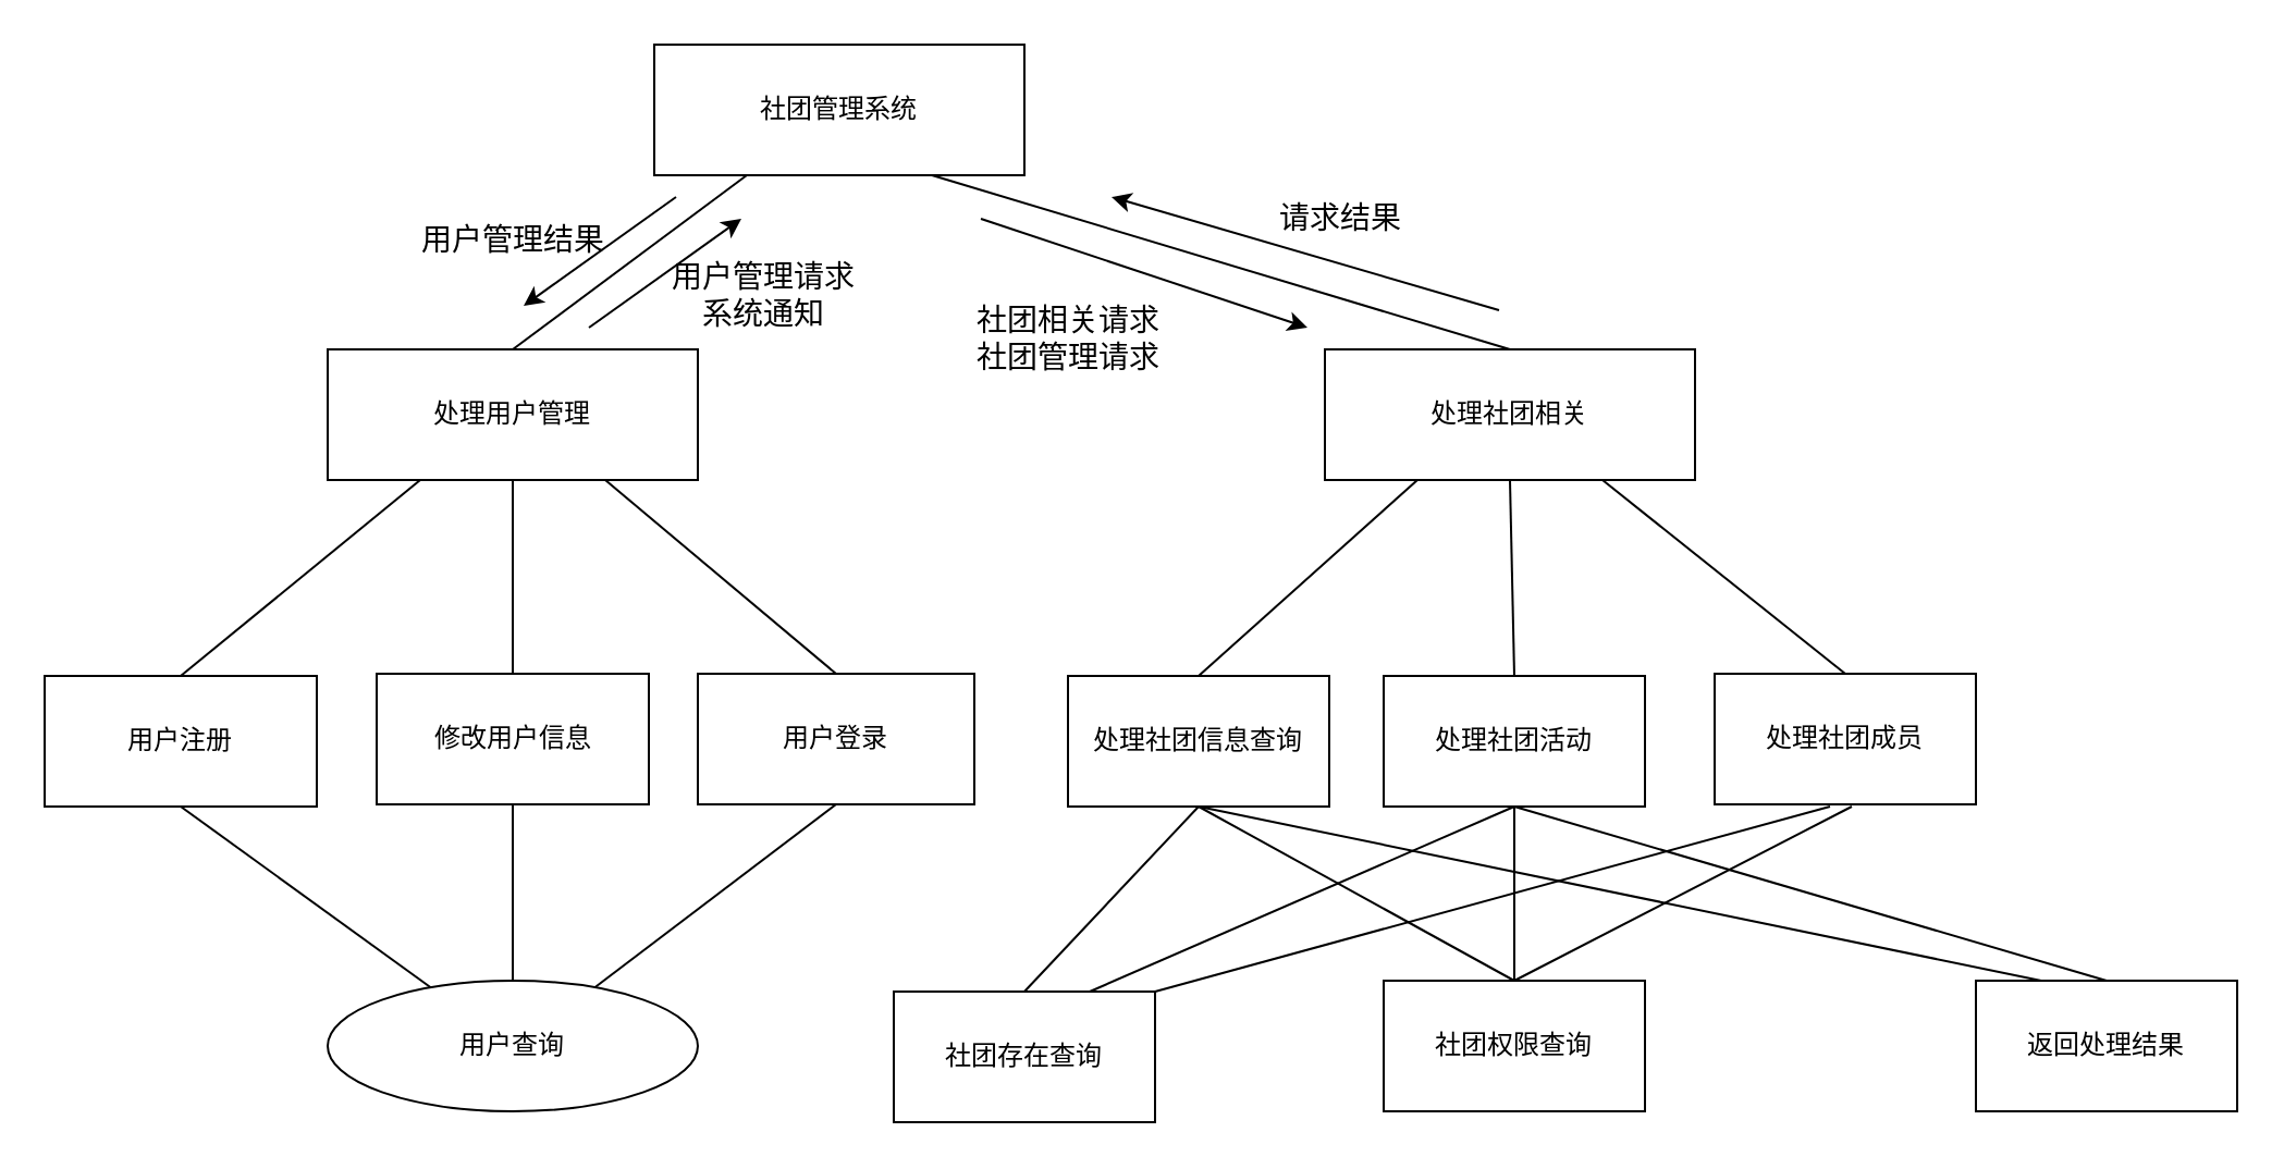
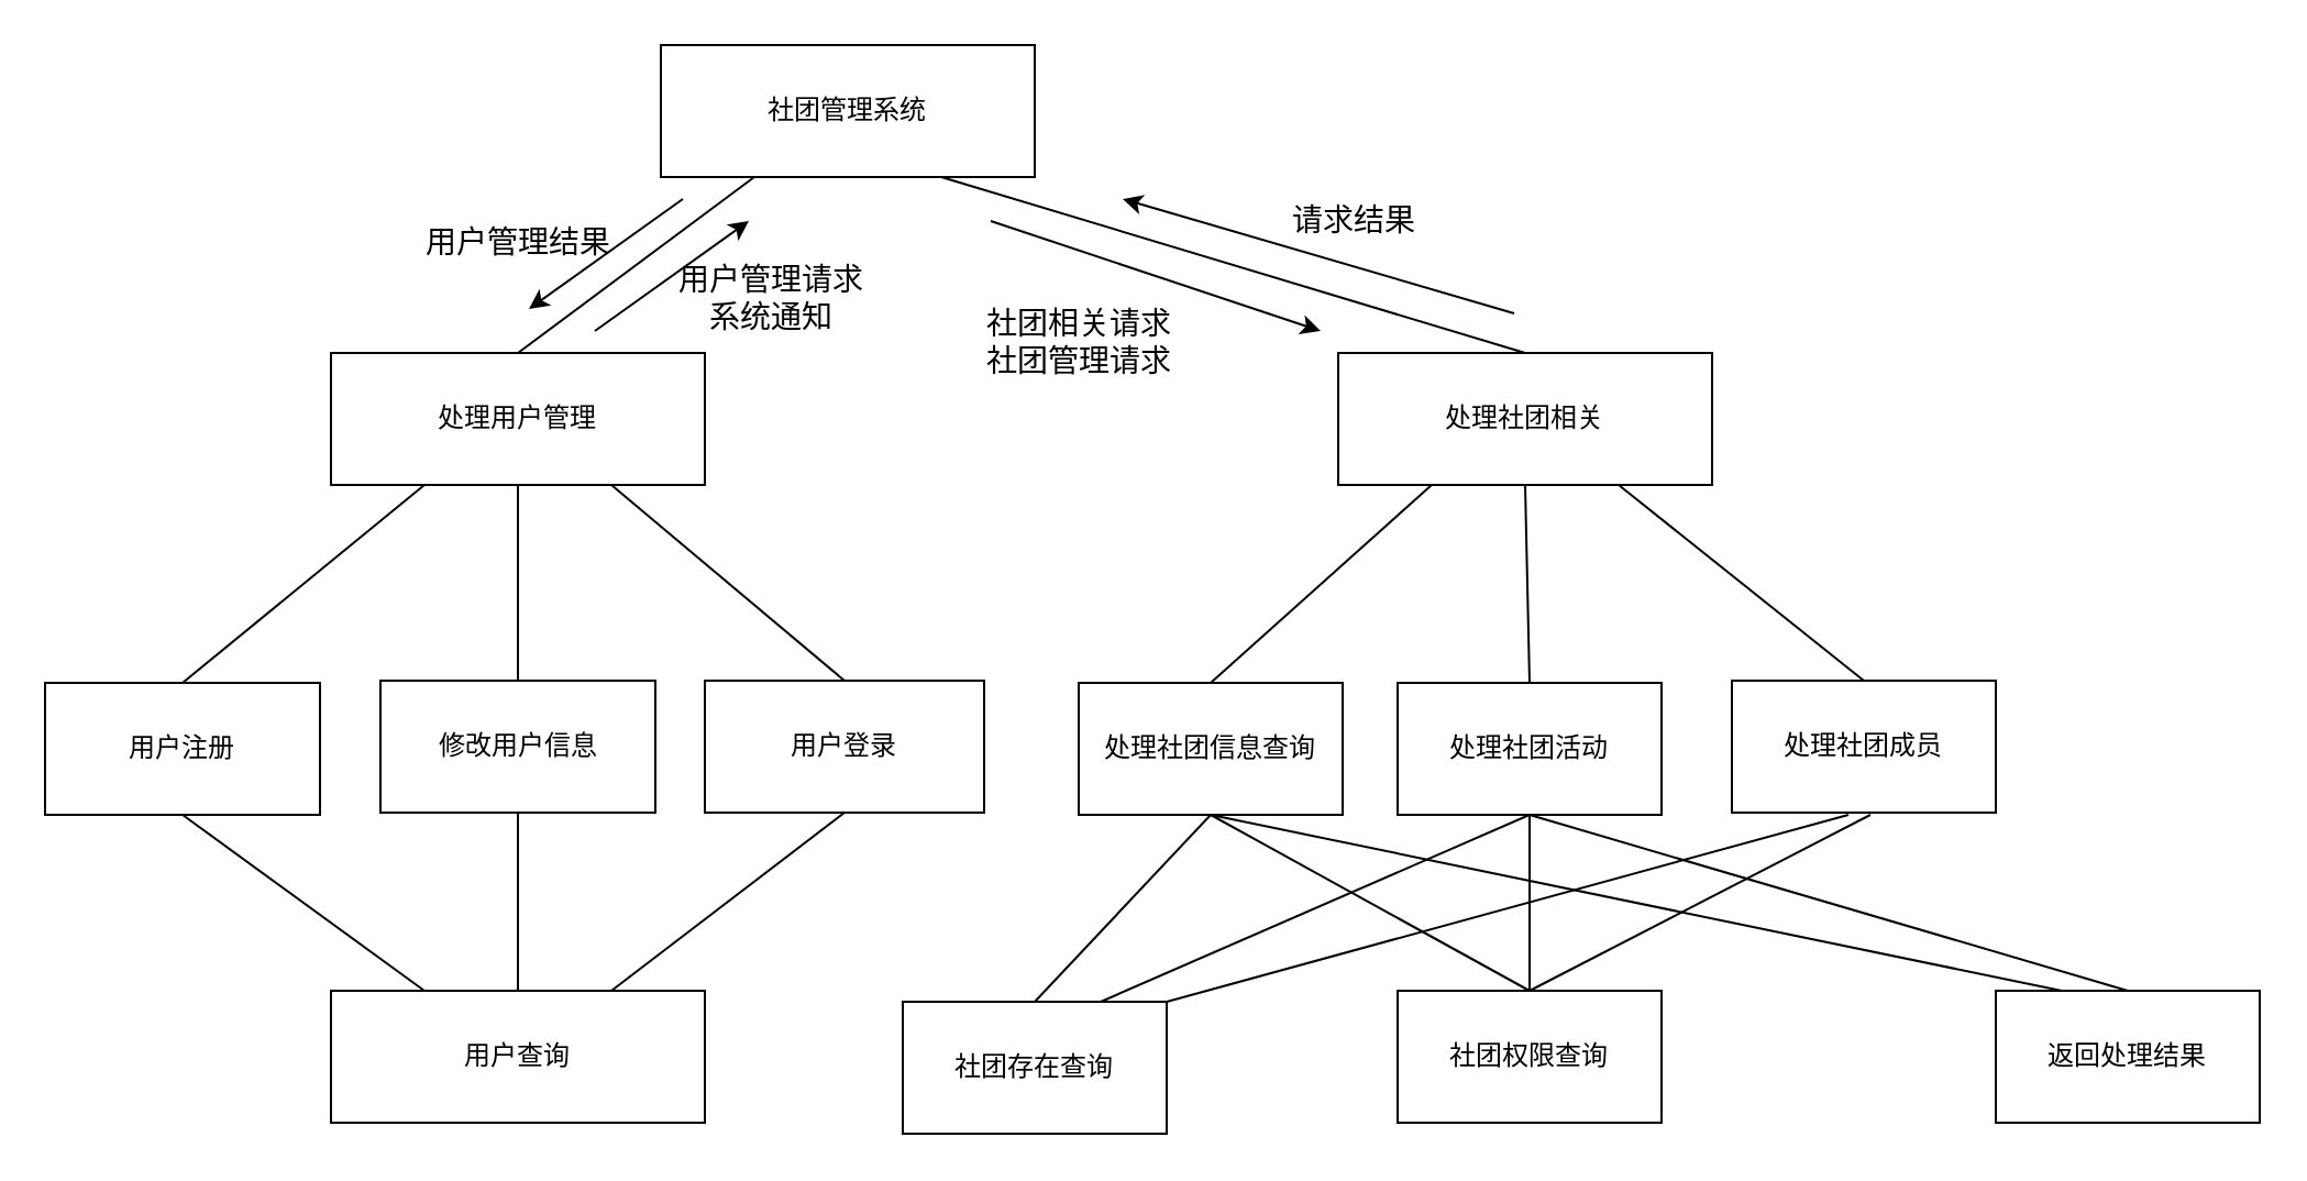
  <mxCell id="0" />
  <mxCell id="1" parent="0" />
  <mxCell id="2" value="社团管理系统" style="rounded=0;whiteSpace=wrap;html=1;" parent="1" vertex="1"><mxGeometry x="300" y="20" width="170" height="60" as="geometry" /></mxCell>
  <mxCell id="3" value="处理用户管理" style="rounded=0;whiteSpace=wrap;html=1;" parent="1" vertex="1"><mxGeometry x="150" y="160" width="170" height="60" as="geometry" /></mxCell>
  <mxCell id="4" value="处理社团相关" style="rounded=0;whiteSpace=wrap;html=1;" parent="1" vertex="1"><mxGeometry x="608" y="160" width="170" height="60" as="geometry" /></mxCell>
  <mxCell id="5" value="&lt;font style=&quot;font-size: 14px&quot;&gt;用户管理请求&lt;br&gt;系统通知&lt;/font&gt;" style="text;html=1;align=center;verticalAlign=middle;resizable=0;points=[];autosize=1;" parent="1" vertex="1"><mxGeometry x="300" y="120" width="100" height="30" as="geometry" /></mxCell>
  <mxCell id="6" value="" style="endArrow=none;html=1;exitX=0.5;exitY=0;exitDx=0;exitDy=0;entryX=0.25;entryY=1;entryDx=0;entryDy=0;" parent="1" source="3" target="2" edge="1"><mxGeometry width="50" height="50" relative="1" as="geometry"><mxPoint x="340" y="160" as="sourcePoint" /><mxPoint x="390" y="110" as="targetPoint" /></mxGeometry></mxCell>
  <mxCell id="7" value="" style="endArrow=classic;html=1;" parent="1" edge="1"><mxGeometry width="50" height="50" relative="1" as="geometry"><mxPoint x="270" y="150" as="sourcePoint" /><mxPoint x="340" y="100" as="targetPoint" /></mxGeometry></mxCell>
  <mxCell id="8" value="" style="endArrow=classic;html=1;" parent="1" edge="1"><mxGeometry width="50" height="50" relative="1" as="geometry"><mxPoint x="310" y="90" as="sourcePoint" /><mxPoint x="240" y="140" as="targetPoint" /></mxGeometry></mxCell>
  <mxCell id="9" value="&lt;font style=&quot;font-size: 14px&quot;&gt;用户管理结果&lt;/font&gt;" style="text;html=1;align=center;verticalAlign=middle;resizable=0;points=[];autosize=1;" parent="1" vertex="1"><mxGeometry x="185" y="100" width="100" height="20" as="geometry" /></mxCell>
  <mxCell id="10" value="" style="endArrow=none;html=1;entryX=0.75;entryY=1;entryDx=0;entryDy=0;exitX=0.5;exitY=0;exitDx=0;exitDy=0;" parent="1" source="4" target="2" edge="1"><mxGeometry width="50" height="50" relative="1" as="geometry"><mxPoint x="340" y="150" as="sourcePoint" /><mxPoint x="390" y="100" as="targetPoint" /></mxGeometry></mxCell>
  <mxCell id="11" value="" style="endArrow=classic;html=1;" parent="1" edge="1"><mxGeometry width="50" height="50" relative="1" as="geometry"><mxPoint x="688" y="142" as="sourcePoint" /><mxPoint x="510" y="90" as="targetPoint" /></mxGeometry></mxCell>
  <mxCell id="12" value="" style="endArrow=classic;html=1;" parent="1" edge="1"><mxGeometry width="50" height="50" relative="1" as="geometry"><mxPoint x="450" y="100" as="sourcePoint" /><mxPoint x="600" y="150" as="targetPoint" /></mxGeometry></mxCell>
  <mxCell id="13" value="&lt;span style=&quot;font-size: 14px&quot;&gt;社团相关请求&lt;br&gt;社团管理请求&lt;/span&gt;" style="text;html=1;align=center;verticalAlign=middle;resizable=0;points=[];autosize=1;" parent="1" vertex="1"><mxGeometry x="440" y="140" width="100" height="30" as="geometry" /></mxCell>
  <mxCell id="14" value="&lt;span style=&quot;font-size: 14px&quot;&gt;请求结果&lt;/span&gt;" style="text;html=1;align=center;verticalAlign=middle;resizable=0;points=[];autosize=1;" parent="1" vertex="1"><mxGeometry x="580" y="90" width="70" height="20" as="geometry" /></mxCell>
  <mxCell id="15" value="处理社团信息查询" style="rounded=0;whiteSpace=wrap;html=1;" parent="1" vertex="1"><mxGeometry x="490" y="310" width="120" height="60" as="geometry" /></mxCell>
  <mxCell id="16" value="处理社团活动" style="rounded=0;whiteSpace=wrap;html=1;" parent="1" vertex="1"><mxGeometry x="635" y="310" width="120" height="60" as="geometry" /></mxCell>
  <mxCell id="17" value="处理社团成员" style="rounded=0;whiteSpace=wrap;html=1;" parent="1" vertex="1"><mxGeometry x="787" y="309" width="120" height="60" as="geometry" /></mxCell>
  <mxCell id="18" value="" style="endArrow=none;html=1;entryX=0.25;entryY=1;entryDx=0;entryDy=0;exitX=0.5;exitY=0;exitDx=0;exitDy=0;" parent="1" source="15" target="4" edge="1"><mxGeometry width="50" height="50" relative="1" as="geometry"><mxPoint x="538" y="230" as="sourcePoint" /><mxPoint x="588" y="180" as="targetPoint" /></mxGeometry></mxCell>
  <mxCell id="19" value="" style="endArrow=none;html=1;entryX=0.5;entryY=1;entryDx=0;entryDy=0;exitX=0.5;exitY=0;exitDx=0;exitDy=0;" parent="1" source="16" target="4" edge="1"><mxGeometry width="50" height="50" relative="1" as="geometry"><mxPoint x="578" y="320" as="sourcePoint" /><mxPoint x="660.5" y="230" as="targetPoint" /></mxGeometry></mxCell>
  <mxCell id="20" value="" style="endArrow=none;html=1;entryX=0.75;entryY=1;entryDx=0;entryDy=0;exitX=0.5;exitY=0;exitDx=0;exitDy=0;" parent="1" source="17" target="4" edge="1"><mxGeometry width="50" height="50" relative="1" as="geometry"><mxPoint x="720" y="320" as="sourcePoint" /><mxPoint x="703" y="230" as="targetPoint" /></mxGeometry></mxCell>
  <mxCell id="21" value="返回处理结果" style="rounded=0;whiteSpace=wrap;html=1;" parent="1" vertex="1"><mxGeometry x="907" y="450" width="120" height="60" as="geometry" /></mxCell>
  <mxCell id="22" value="" style="endArrow=none;html=1;entryX=0.5;entryY=1;entryDx=0;entryDy=0;exitX=0.5;exitY=0;exitDx=0;exitDy=0;" parent="1" source="21" target="16" edge="1"><mxGeometry width="50" height="50" relative="1" as="geometry"><mxPoint x="538" y="460" as="sourcePoint" /><mxPoint x="588" y="410" as="targetPoint" /></mxGeometry></mxCell>
  <mxCell id="23" value="" style="endArrow=none;html=1;entryX=0.5;entryY=1;entryDx=0;entryDy=0;exitX=0.25;exitY=0;exitDx=0;exitDy=0;" parent="1" source="21" target="15" edge="1"><mxGeometry width="50" height="50" relative="1" as="geometry"><mxPoint x="736" y="440" as="sourcePoint" /><mxPoint x="857" y="379" as="targetPoint" /></mxGeometry></mxCell>
- <mxCell id="24" value="用户查询" style="ellipse;whiteSpace=wrap;html=1;" parent="1" vertex="1"><mxGeometry x="150" y="450" width="170" height="60" as="geometry" /></mxCell>
+ <mxCell id="24" value="用户查询" style="rounded=0;whiteSpace=wrap;html=1;" parent="1" vertex="1"><mxGeometry x="150" y="450" width="170" height="60" as="geometry" /></mxCell>
  <mxCell id="25" value="用户注册" style="rounded=0;whiteSpace=wrap;html=1;" parent="1" vertex="1"><mxGeometry x="20" y="310" width="125" height="60" as="geometry" /></mxCell>
  <mxCell id="26" value="用户登录" style="rounded=0;whiteSpace=wrap;html=1;" parent="1" vertex="1"><mxGeometry x="320" y="309" width="127" height="60" as="geometry" /></mxCell>
  <mxCell id="27" value="" style="endArrow=none;html=1;entryX=0.25;entryY=1;entryDx=0;entryDy=0;exitX=0.5;exitY=0;exitDx=0;exitDy=0;" parent="1" source="25" target="3" edge="1"><mxGeometry width="50" height="50" relative="1" as="geometry"><mxPoint x="440" y="340" as="sourcePoint" /><mxPoint x="490" y="290" as="targetPoint" /></mxGeometry></mxCell>
  <mxCell id="28" value="" style="endArrow=none;html=1;entryX=0.75;entryY=1;entryDx=0;entryDy=0;exitX=0.5;exitY=0;exitDx=0;exitDy=0;" parent="1" source="26" target="3" edge="1"><mxGeometry width="50" height="50" relative="1" as="geometry"><mxPoint x="132.5" y="320" as="sourcePoint" /><mxPoint x="202.5" y="230" as="targetPoint" /></mxGeometry></mxCell>
  <mxCell id="29" value="修改用户信息" style="rounded=0;whiteSpace=wrap;html=1;" parent="1" vertex="1"><mxGeometry x="172.5" y="309" width="125" height="60" as="geometry" /></mxCell>
  <mxCell id="30" value="" style="endArrow=none;html=1;entryX=0.5;entryY=1;entryDx=0;entryDy=0;exitX=0.5;exitY=0;exitDx=0;exitDy=0;" parent="1" source="29" target="3" edge="1"><mxGeometry width="50" height="50" relative="1" as="geometry"><mxPoint x="440" y="340" as="sourcePoint" /><mxPoint x="490" y="290" as="targetPoint" /></mxGeometry></mxCell>
  <mxCell id="31" value="" style="endArrow=none;html=1;entryX=0.5;entryY=1;entryDx=0;entryDy=0;exitX=0.5;exitY=0;exitDx=0;exitDy=0;" parent="1" source="24" target="29" edge="1"><mxGeometry width="50" height="50" relative="1" as="geometry"><mxPoint x="440" y="340" as="sourcePoint" /><mxPoint x="490" y="290" as="targetPoint" /></mxGeometry></mxCell>
  <mxCell id="32" value="" style="endArrow=none;html=1;entryX=0.5;entryY=1;entryDx=0;entryDy=0;exitX=0.75;exitY=0;exitDx=0;exitDy=0;" parent="1" source="24" target="26" edge="1"><mxGeometry width="50" height="50" relative="1" as="geometry"><mxPoint x="245" y="450" as="sourcePoint" /><mxPoint x="245" y="379" as="targetPoint" /></mxGeometry></mxCell>
  <mxCell id="33" value="" style="endArrow=none;html=1;entryX=0.5;entryY=1;entryDx=0;entryDy=0;exitX=0.25;exitY=0;exitDx=0;exitDy=0;" parent="1" source="24" target="25" edge="1"><mxGeometry width="50" height="50" relative="1" as="geometry"><mxPoint x="287.5" y="450" as="sourcePoint" /><mxPoint x="393.5" y="379" as="targetPoint" /></mxGeometry></mxCell>
  <mxCell id="34" value="社团权限查询" style="rounded=0;whiteSpace=wrap;html=1;" parent="1" vertex="1"><mxGeometry x="635" y="450" width="120" height="60" as="geometry" /></mxCell>
  <mxCell id="35" value="社团存在查询" style="rounded=0;whiteSpace=wrap;html=1;" parent="1" vertex="1"><mxGeometry x="410" y="455" width="120" height="60" as="geometry" /></mxCell>
  <mxCell id="36" value="" style="endArrow=none;html=1;exitX=0.5;exitY=0;exitDx=0;exitDy=0;entryX=0.5;entryY=1;entryDx=0;entryDy=0;" parent="1" source="35" target="15" edge="1"><mxGeometry width="50" height="50" relative="1" as="geometry"><mxPoint x="440" y="340" as="sourcePoint" /><mxPoint x="490" y="290" as="targetPoint" /></mxGeometry></mxCell>
  <mxCell id="37" value="" style="endArrow=none;html=1;entryX=0.5;entryY=1;entryDx=0;entryDy=0;exitX=0.75;exitY=0;exitDx=0;exitDy=0;" parent="1" source="35" target="16" edge="1"><mxGeometry width="50" height="50" relative="1" as="geometry"><mxPoint x="490" y="450" as="sourcePoint" /><mxPoint x="560" y="380" as="targetPoint" /></mxGeometry></mxCell>
  <mxCell id="38" value="" style="endArrow=none;html=1;exitX=1;exitY=0;exitDx=0;exitDy=0;" parent="1" source="35" edge="1"><mxGeometry width="50" height="50" relative="1" as="geometry"><mxPoint x="560" y="440" as="sourcePoint" /><mxPoint x="840" y="370" as="targetPoint" /></mxGeometry></mxCell>
  <mxCell id="39" value="" style="endArrow=none;html=1;exitX=0.5;exitY=0;exitDx=0;exitDy=0;" parent="1" source="34" edge="1"><mxGeometry width="50" height="50" relative="1" as="geometry"><mxPoint x="440" y="340" as="sourcePoint" /><mxPoint x="695" y="370" as="targetPoint" /></mxGeometry></mxCell>
  <mxCell id="40" value="" style="endArrow=none;html=1;exitX=0.5;exitY=0;exitDx=0;exitDy=0;" parent="1" source="34" edge="1"><mxGeometry width="50" height="50" relative="1" as="geometry"><mxPoint x="440" y="340" as="sourcePoint" /><mxPoint x="550" y="370" as="targetPoint" /></mxGeometry></mxCell>
  <mxCell id="41" value="" style="endArrow=none;html=1;exitX=0.5;exitY=0;exitDx=0;exitDy=0;" parent="1" source="34" edge="1"><mxGeometry width="50" height="50" relative="1" as="geometry"><mxPoint x="560" y="460" as="sourcePoint" /><mxPoint x="850" y="370" as="targetPoint" /></mxGeometry></mxCell>
